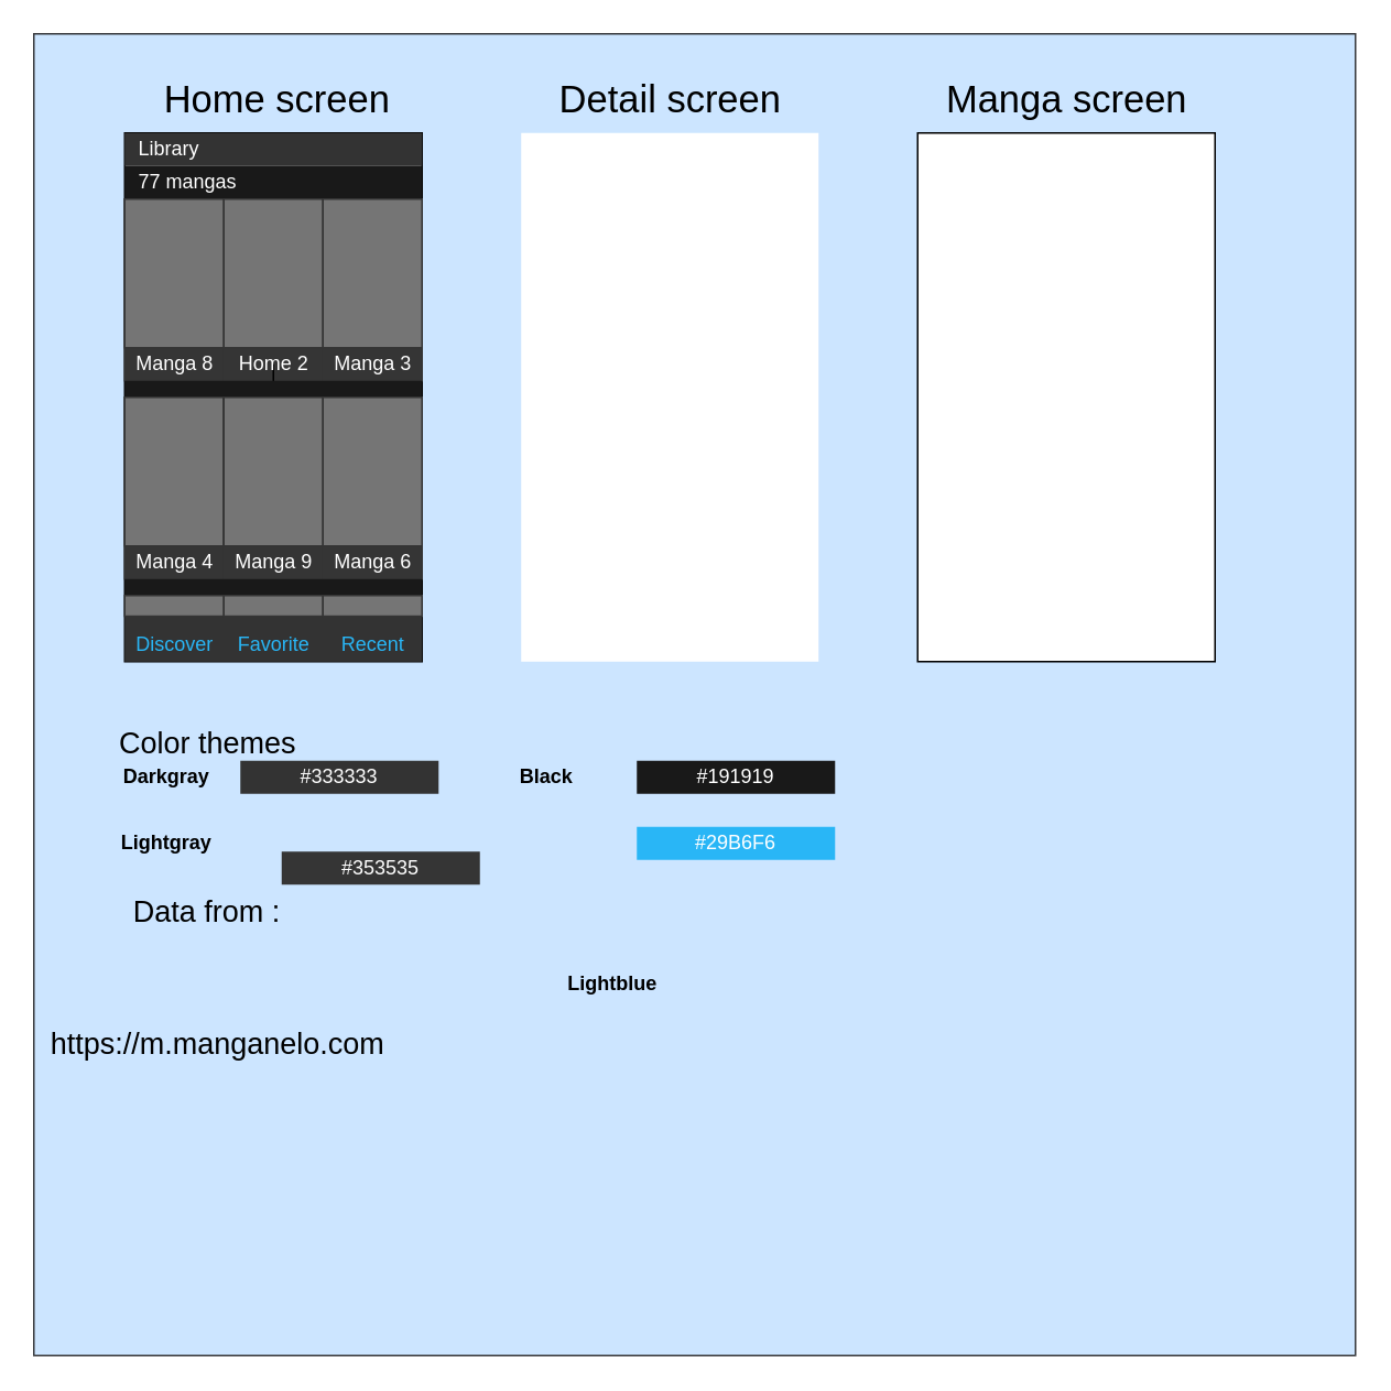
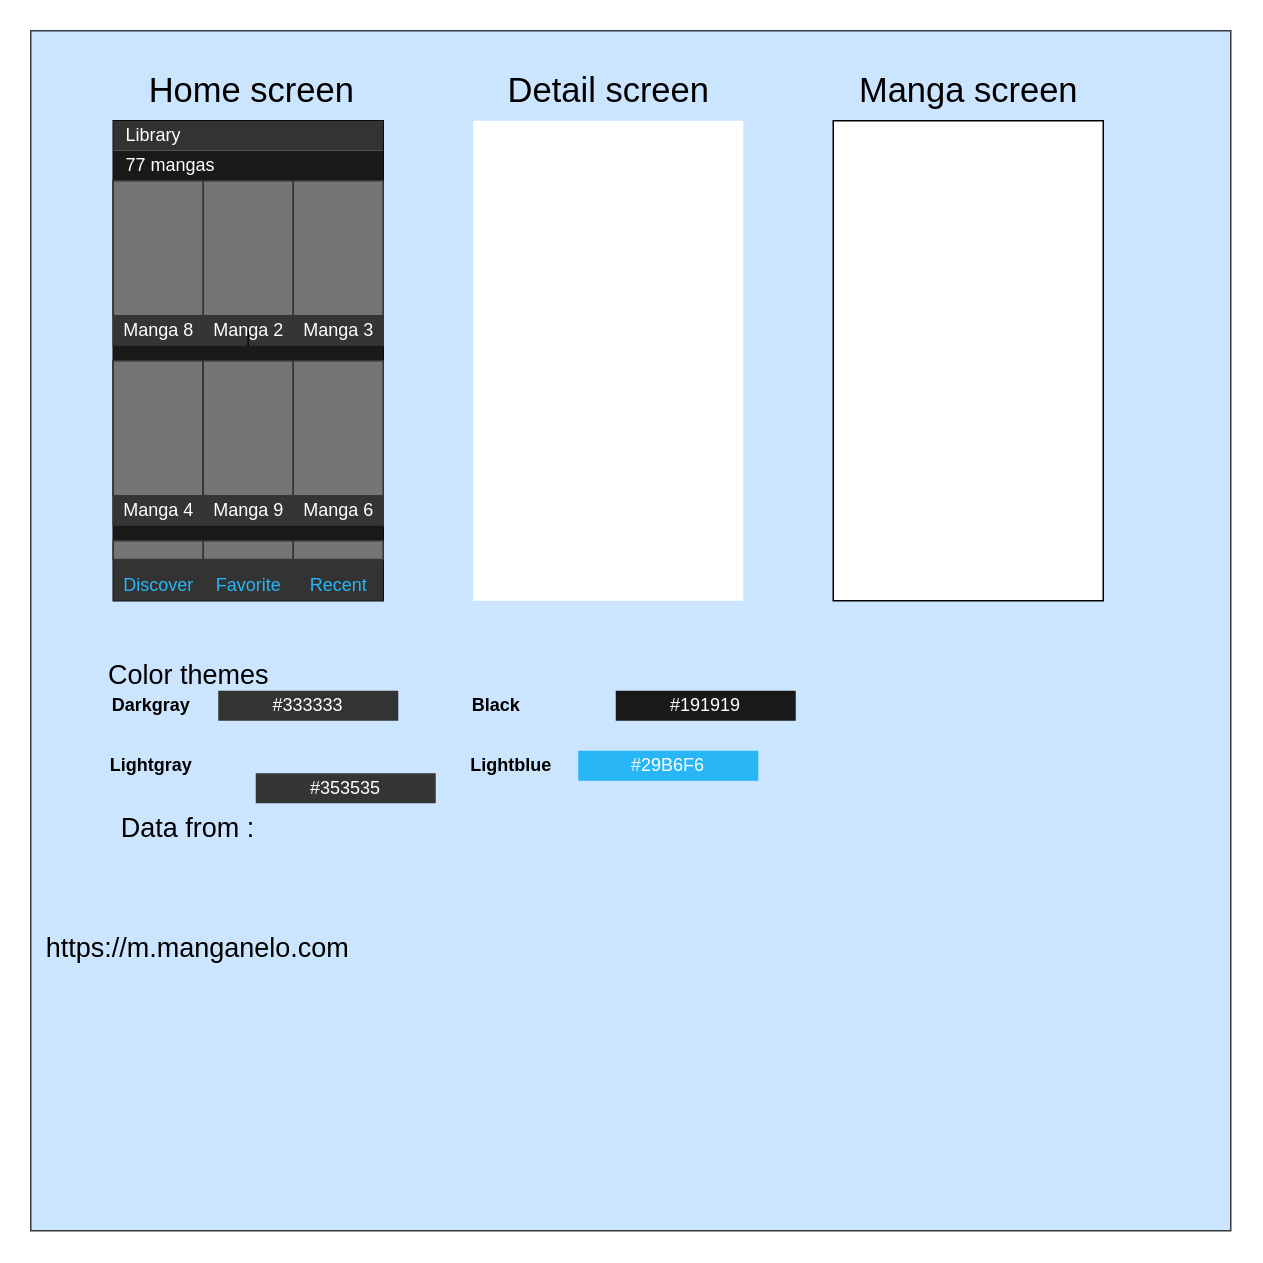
  <mxCell id="0" />
  <mxCell id="1" parent="0" />
  <mxCell id="2" value="" style="whiteSpace=wrap;html=1;aspect=fixed;strokeColor=#36393d;fillColor=#cce5ff;" parent="1" vertex="1"><mxGeometry x="20" y="20" width="800" height="800" as="geometry" /></mxCell>
  <mxCell id="3" value="" style="whiteSpace=wrap;html=1;" parent="1" vertex="1"><mxGeometry x="75" y="80" width="180" height="320" as="geometry" /></mxCell>
  <mxCell id="4" value="&lt;font style=&quot;font-size: 23px&quot;&gt;Home screen&lt;/font&gt;" style="text;html=1;align=center;verticalAlign=middle;resizable=0;points=[];autosize=1;fontColor=#000000;" parent="1" vertex="1"><mxGeometry x="92" y="50" width="150" height="20" as="geometry" /></mxCell>
  <mxCell id="5" value="" style="whiteSpace=wrap;html=1;fillColor=#FFFFFF;strokeColor=none;" parent="1" vertex="1"><mxGeometry x="315" y="80" width="180" height="320" as="geometry" /></mxCell>
  <mxCell id="6" value="&lt;font style=&quot;font-size: 23px&quot;&gt;Detail screen&lt;/font&gt;" style="text;html=1;align=center;verticalAlign=middle;resizable=0;points=[];autosize=1;fontColor=#000000;" parent="1" vertex="1"><mxGeometry x="330" y="50" width="150" height="20" as="geometry" /></mxCell>
  <mxCell id="7" value="" style="whiteSpace=wrap;html=1;fillColor=#FFFFFF;" parent="1" vertex="1"><mxGeometry x="555" y="80" width="180" height="320" as="geometry" /></mxCell>
  <mxCell id="8" value="&lt;font style=&quot;font-size: 23px&quot;&gt;Manga screen&lt;/font&gt;" style="text;html=1;align=center;verticalAlign=middle;resizable=0;points=[];autosize=1;fontColor=#000000;" parent="1" vertex="1"><mxGeometry x="565" y="50" width="160" height="20" as="geometry" /></mxCell>
  <mxCell id="9" value="&lt;font style=&quot;font-size: 18px&quot;&gt;Color themes&lt;/font&gt;" style="text;html=1;align=center;verticalAlign=middle;resizable=0;points=[];autosize=1;fontColor=#000000;" parent="1" vertex="1"><mxGeometry x="65" y="440" width="120" height="20" as="geometry" /></mxCell>
  <mxCell id="10" value="&lt;b&gt;Darkgray&lt;/b&gt;" style="text;html=1;align=center;verticalAlign=middle;resizable=0;points=[];autosize=1;fontColor=#000000;" parent="1" vertex="1"><mxGeometry x="65" y="460" width="70" height="20" as="geometry" /></mxCell>
  <mxCell id="11" value="&lt;font color=&quot;#ffffff&quot;&gt;#353535&lt;/font&gt;" style="whiteSpace=wrap;html=1;fillColor=#353535;strokeColor=none;" parent="1" vertex="1"><mxGeometry x="170" y="515" width="120" height="20" as="geometry" /></mxCell>
  <mxCell id="12" value="&lt;b&gt;Lightgray&lt;/b&gt;" style="text;html=1;align=center;verticalAlign=middle;resizable=0;points=[];autosize=1;fontColor=#000000;" parent="1" vertex="1"><mxGeometry x="65" y="500" width="70" height="20" as="geometry" /></mxCell>
  <mxCell id="13" value="&lt;font color=&quot;#ffffff&quot;&gt;#333333&lt;/font&gt;" style="whiteSpace=wrap;html=1;fillColor=#333333;strokeColor=none;" parent="1" vertex="1"><mxGeometry x="145" y="460" width="120" height="20" as="geometry" /></mxCell>
- <mxCell id="14" value="&lt;font color=&quot;#ffffff&quot;&gt;#191919&lt;/font&gt;" style="whiteSpace=wrap;html=1;fillColor=#191919;strokeColor=none;" parent="1" vertex="1"><mxGeometry x="385" y="460" width="120" height="20" as="geometry" /></mxCell>
+ <mxCell id="14" value="&lt;font color=&quot;#ffffff&quot;&gt;#191919&lt;/font&gt;" style="whiteSpace=wrap;html=1;fillColor=#191919;strokeColor=none;" parent="1" vertex="1"><mxGeometry x="410" y="460" width="120" height="20" as="geometry" /></mxCell>
  <mxCell id="15" value="&lt;b&gt;Black&lt;/b&gt;" style="text;html=1;align=center;verticalAlign=middle;resizable=0;points=[];autosize=1;fontColor=#000000;" parent="1" vertex="1"><mxGeometry x="305" y="460" width="50" height="20" as="geometry" /></mxCell>
- <mxCell id="16" value="&lt;b&gt;Lightblue&lt;/b&gt;" style="text;html=1;align=center;verticalAlign=middle;resizable=0;points=[];autosize=1;fontColor=#000000;" parent="1" vertex="1"><mxGeometry x="335" y="585" width="70" height="20" as="geometry" /></mxCell>
+ <mxCell id="16" value="&lt;b&gt;Lightblue&lt;/b&gt;" style="text;html=1;align=center;verticalAlign=middle;resizable=0;points=[];autosize=1;fontColor=#000000;" parent="1" vertex="1"><mxGeometry x="305" y="500" width="70" height="20" as="geometry" /></mxCell>
  <mxCell id="17" value="&lt;font color=&quot;#ffffff&quot;&gt;#29B6F6&lt;/font&gt;" style="whiteSpace=wrap;html=1;fillColor=#29b6f6;strokeColor=none;" parent="1" vertex="1"><mxGeometry x="385" y="500" width="120" height="20" as="geometry" /></mxCell>
  <mxCell id="18" value="&lt;font color=&quot;#ffffff&quot;&gt;&amp;nbsp; Library&lt;/font&gt;" style="whiteSpace=wrap;html=1;fillColor=#333333;strokeColor=none;align=left;" parent="1" vertex="1"><mxGeometry x="75" y="80" width="180" height="20" as="geometry" /></mxCell>
  <mxCell id="19" value="" style="whiteSpace=wrap;html=1;fillColor=#333333;strokeColor=none;align=left;" parent="1" vertex="1"><mxGeometry x="75" y="370" width="180" height="30" as="geometry" /></mxCell>
  <mxCell id="20" value="&lt;font color=&quot;#ffffff&quot;&gt;&amp;nbsp; 77 mangas&lt;/font&gt;" style="whiteSpace=wrap;html=1;fillColor=#191919;strokeColor=none;align=left;" parent="1" vertex="1"><mxGeometry x="75" y="100" width="180" height="20" as="geometry" /></mxCell>
  <mxCell id="21" value="" style="whiteSpace=wrap;html=1;labelBackgroundColor=none;strokeColor=#353535;fontColor=none;rotation=90;direction=west;fillColor=#353535;" parent="1" vertex="1"><mxGeometry x="50" y="145" width="110" height="60" as="geometry" /></mxCell>
  <mxCell id="22" value="" style="whiteSpace=wrap;html=1;labelBackgroundColor=none;strokeColor=#353535;fontColor=none;rotation=90;direction=west;fillColor=#353535;" parent="1" vertex="1"><mxGeometry x="110" y="145" width="110" height="60" as="geometry" /></mxCell>
  <mxCell id="23" value="" style="whiteSpace=wrap;html=1;labelBackgroundColor=none;strokeColor=#353535;fontColor=none;rotation=90;direction=west;fillColor=#353535;" parent="1" vertex="1"><mxGeometry x="170" y="145" width="110" height="60" as="geometry" /></mxCell>
  <mxCell id="24" value="" style="whiteSpace=wrap;html=1;labelBackgroundColor=none;strokeColor=#353535;fontColor=none;rotation=90;fillColor=#757575;" parent="1" vertex="1"><mxGeometry x="60" y="135" width="90" height="60" as="geometry" /></mxCell>
  <mxCell id="25" value="" style="whiteSpace=wrap;html=1;labelBackgroundColor=none;strokeColor=#353535;fontColor=none;rotation=90;fillColor=#757575;" parent="1" vertex="1"><mxGeometry x="120" y="135" width="90" height="60" as="geometry" /></mxCell>
  <mxCell id="26" value="" style="whiteSpace=wrap;html=1;labelBackgroundColor=none;strokeColor=#353535;fontColor=none;rotation=90;fillColor=#757575;" parent="1" vertex="1"><mxGeometry x="180" y="135" width="90" height="60" as="geometry" /></mxCell>
  <mxCell id="27" value="" style="edgeStyle=orthogonalEdgeStyle;rounded=0;orthogonalLoop=1;jettySize=auto;html=1;" edge="1" parent="1" source="28" target="37"><mxGeometry relative="1" as="geometry" /></mxCell>
- <mxCell id="28" value="&lt;font color=&quot;#ffffff&quot;&gt;Home 2&lt;/font&gt;" style="text;html=1;align=center;verticalAlign=middle;resizable=0;points=[];autosize=1;fontColor=none;" parent="1" vertex="1"><mxGeometry x="135" y="210" width="60" height="20" as="geometry" /></mxCell>
+ <mxCell id="28" value="&lt;font color=&quot;#ffffff&quot;&gt;Manga 2&lt;/font&gt;" style="text;html=1;align=center;verticalAlign=middle;resizable=0;points=[];autosize=1;fontColor=none;" parent="1" vertex="1"><mxGeometry x="135" y="210" width="60" height="20" as="geometry" /></mxCell>
  <mxCell id="29" value="&lt;font color=&quot;#ffffff&quot;&gt;Manga 3&lt;/font&gt;" style="text;html=1;align=center;verticalAlign=middle;resizable=0;points=[];autosize=1;fontColor=none;" parent="1" vertex="1"><mxGeometry x="195" y="210" width="60" height="20" as="geometry" /></mxCell>
  <mxCell id="30" value="" style="whiteSpace=wrap;html=1;fillColor=#191919;strokeColor=none;" parent="1" vertex="1"><mxGeometry x="75" y="230" width="180" height="10" as="geometry" /></mxCell>
  <mxCell id="31" value="" style="whiteSpace=wrap;html=1;labelBackgroundColor=none;strokeColor=#353535;fontColor=none;rotation=90;direction=west;fillColor=#353535;" parent="1" vertex="1"><mxGeometry x="50" y="265" width="110" height="60" as="geometry" /></mxCell>
  <mxCell id="32" value="" style="whiteSpace=wrap;html=1;labelBackgroundColor=none;strokeColor=#353535;fontColor=none;rotation=90;fillColor=#757575;" parent="1" vertex="1"><mxGeometry x="60" y="255" width="90" height="60" as="geometry" /></mxCell>
  <mxCell id="33" value="" style="whiteSpace=wrap;html=1;labelBackgroundColor=none;strokeColor=#353535;fontColor=none;rotation=90;fillColor=#757575;" parent="1" vertex="1"><mxGeometry x="120" y="255" width="90" height="60" as="geometry" /></mxCell>
  <mxCell id="34" value="" style="whiteSpace=wrap;html=1;labelBackgroundColor=none;strokeColor=#353535;fontColor=none;rotation=90;direction=west;fillColor=#353535;" parent="1" vertex="1"><mxGeometry x="110" y="265" width="110" height="60" as="geometry" /></mxCell>
  <mxCell id="35" value="" style="whiteSpace=wrap;html=1;labelBackgroundColor=none;strokeColor=#353535;fontColor=none;rotation=90;fillColor=#757575;" parent="1" vertex="1"><mxGeometry x="180" y="255" width="90" height="60" as="geometry" /></mxCell>
  <mxCell id="36" value="" style="whiteSpace=wrap;html=1;labelBackgroundColor=none;strokeColor=#353535;fontColor=none;rotation=90;direction=west;fillColor=#353535;" parent="1" vertex="1"><mxGeometry x="170" y="265" width="110" height="60" as="geometry" /></mxCell>
  <mxCell id="37" value="" style="whiteSpace=wrap;html=1;labelBackgroundColor=none;strokeColor=#353535;fontColor=none;rotation=90;fillColor=#757575;" parent="1" vertex="1"><mxGeometry x="120" y="255" width="90" height="60" as="geometry" /></mxCell>
  <mxCell id="38" value="" style="whiteSpace=wrap;html=1;labelBackgroundColor=none;strokeColor=#353535;fontColor=none;rotation=90;fillColor=#757575;" parent="1" vertex="1"><mxGeometry x="180" y="255" width="90" height="60" as="geometry" /></mxCell>
  <mxCell id="39" value="&lt;font color=&quot;#ffffff&quot;&gt;Manga 8&lt;/font&gt;" style="text;html=1;align=center;verticalAlign=middle;resizable=0;points=[];autosize=1;fontColor=none;" parent="1" vertex="1"><mxGeometry x="75" y="210" width="60" height="20" as="geometry" /></mxCell>
  <mxCell id="40" value="" style="whiteSpace=wrap;html=1;fillColor=#191919;strokeColor=none;" parent="1" vertex="1"><mxGeometry x="75" y="350" width="180" height="10" as="geometry" /></mxCell>
  <mxCell id="41" value="" style="whiteSpace=wrap;html=1;labelBackgroundColor=none;strokeColor=#353535;fontColor=none;rotation=90;fillColor=#757575;" parent="1" vertex="1"><mxGeometry x="98.75" y="336.25" width="12.5" height="60" as="geometry" /></mxCell>
  <mxCell id="42" value="" style="whiteSpace=wrap;html=1;labelBackgroundColor=none;strokeColor=#353535;fontColor=none;rotation=90;fillColor=#757575;" parent="1" vertex="1"><mxGeometry x="158.75" y="336.25" width="12.5" height="60" as="geometry" /></mxCell>
  <mxCell id="43" value="" style="whiteSpace=wrap;html=1;labelBackgroundColor=none;strokeColor=#353535;fontColor=none;rotation=90;fillColor=#757575;" parent="1" vertex="1"><mxGeometry x="218.75" y="336.25" width="12.5" height="60" as="geometry" /></mxCell>
  <mxCell id="44" value="&lt;font color=&quot;#ffffff&quot;&gt;Manga 4&lt;/font&gt;" style="text;html=1;align=center;verticalAlign=middle;resizable=0;points=[];autosize=1;fontColor=none;" parent="1" vertex="1"><mxGeometry x="75" y="330" width="60" height="20" as="geometry" /></mxCell>
  <mxCell id="45" value="&lt;font color=&quot;#ffffff&quot;&gt;Manga 9&lt;/font&gt;" style="text;html=1;align=center;verticalAlign=middle;resizable=0;points=[];autosize=1;fontColor=none;" parent="1" vertex="1"><mxGeometry x="135" y="330" width="60" height="20" as="geometry" /></mxCell>
  <mxCell id="46" value="&lt;font color=&quot;#ffffff&quot;&gt;Manga 6&lt;/font&gt;" style="text;html=1;align=center;verticalAlign=middle;resizable=0;points=[];autosize=1;fontColor=none;" parent="1" vertex="1"><mxGeometry x="195" y="330" width="60" height="20" as="geometry" /></mxCell>
  <mxCell id="47" value="&lt;font color=&quot;#29b6f6&quot;&gt;Discover&lt;/font&gt;" style="text;html=1;align=center;verticalAlign=middle;resizable=0;points=[];autosize=1;fontColor=none;" parent="1" vertex="1"><mxGeometry x="75" y="380" width="60" height="20" as="geometry" /></mxCell>
  <mxCell id="48" value="&lt;font color=&quot;#29b6f6&quot;&gt;Favorite&lt;/font&gt;" style="text;html=1;align=center;verticalAlign=middle;resizable=0;points=[];autosize=1;fontColor=none;" parent="1" vertex="1"><mxGeometry x="135" y="380" width="60" height="20" as="geometry" /></mxCell>
  <mxCell id="49" value="&lt;font color=&quot;#29b6f6&quot;&gt;Recent&lt;/font&gt;" style="text;html=1;align=center;verticalAlign=middle;resizable=0;points=[];autosize=1;fontColor=none;" parent="1" vertex="1"><mxGeometry x="200" y="380" width="50" height="20" as="geometry" /></mxCell>
  <mxCell id="50" value="&lt;font style=&quot;font-size: 18px&quot;&gt;Data from :&amp;nbsp;&lt;/font&gt;" style="text;html=1;align=center;verticalAlign=middle;resizable=0;points=[];autosize=1;fontColor=#000000;" parent="1" vertex="1"><mxGeometry x="75" y="542" width="104" height="20" as="geometry" /></mxCell>
  <mxCell id="51" value="&lt;span style=&quot;font-size: 18px&quot;&gt;https://m.manganelo.com&lt;/span&gt;" style="text;html=1;align=center;verticalAlign=middle;resizable=0;points=[];autosize=1;fontColor=#000000;" parent="1" vertex="1"><mxGeometry x="25" y="622" width="212" height="20" as="geometry" /></mxCell>
